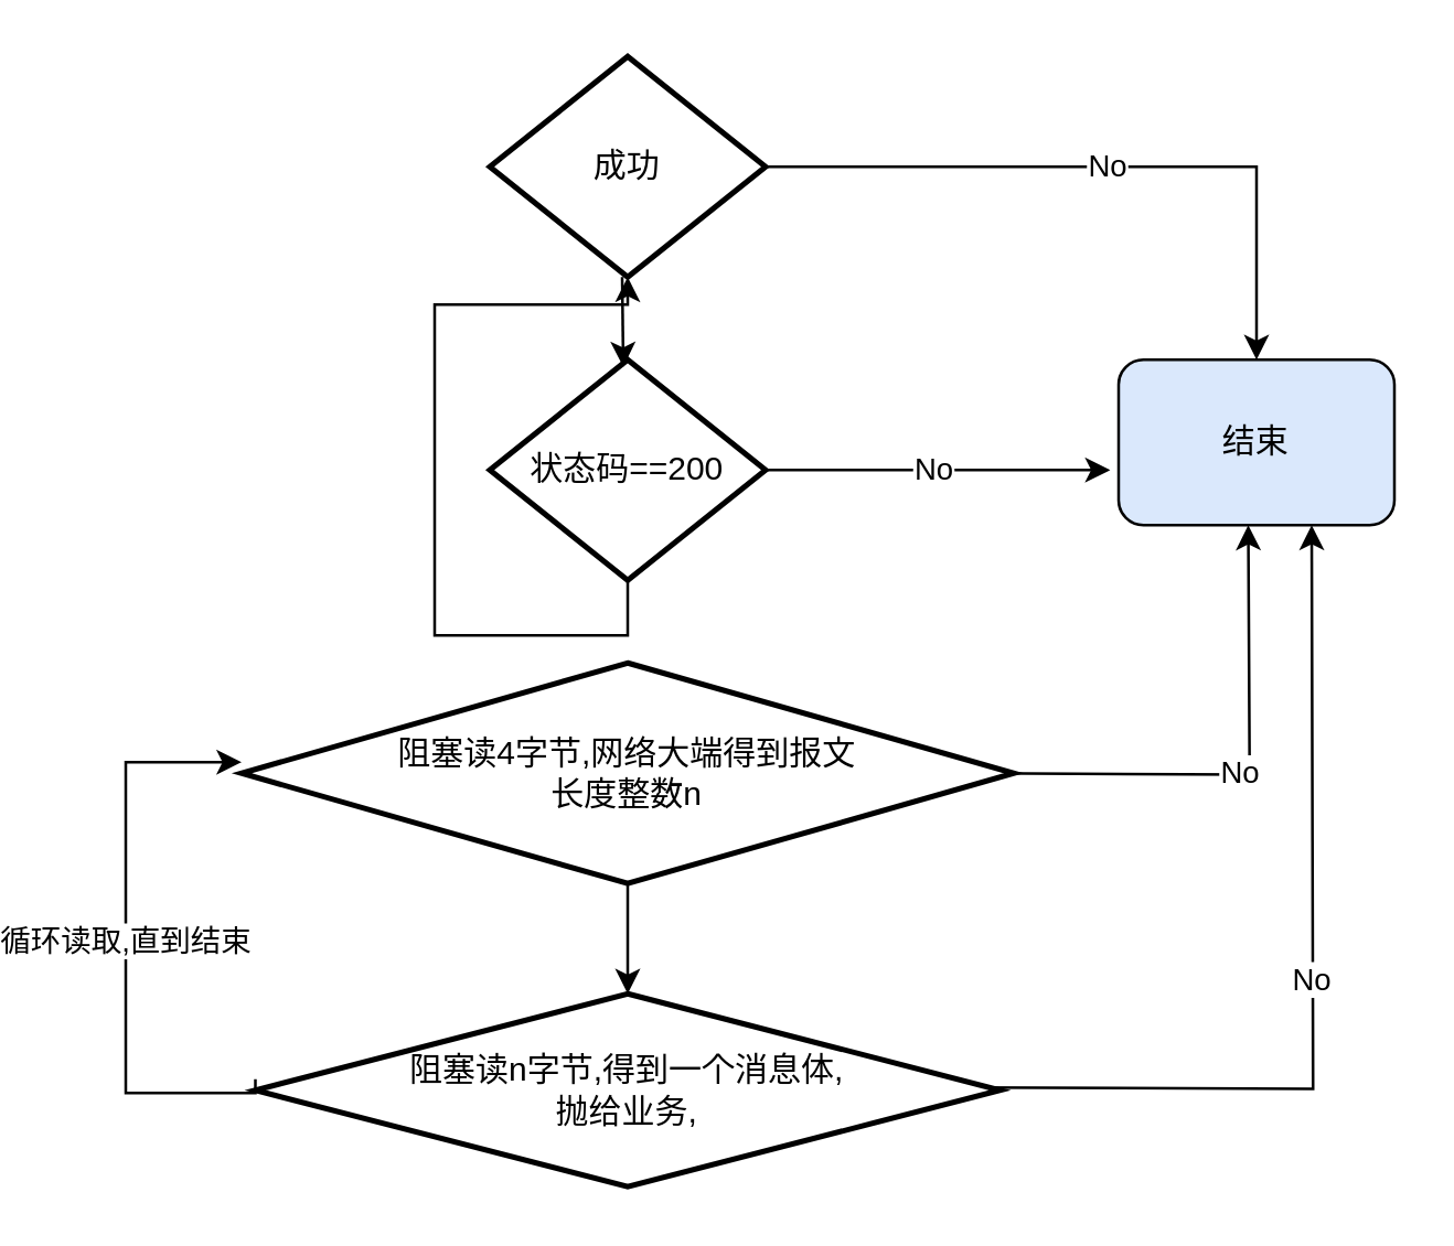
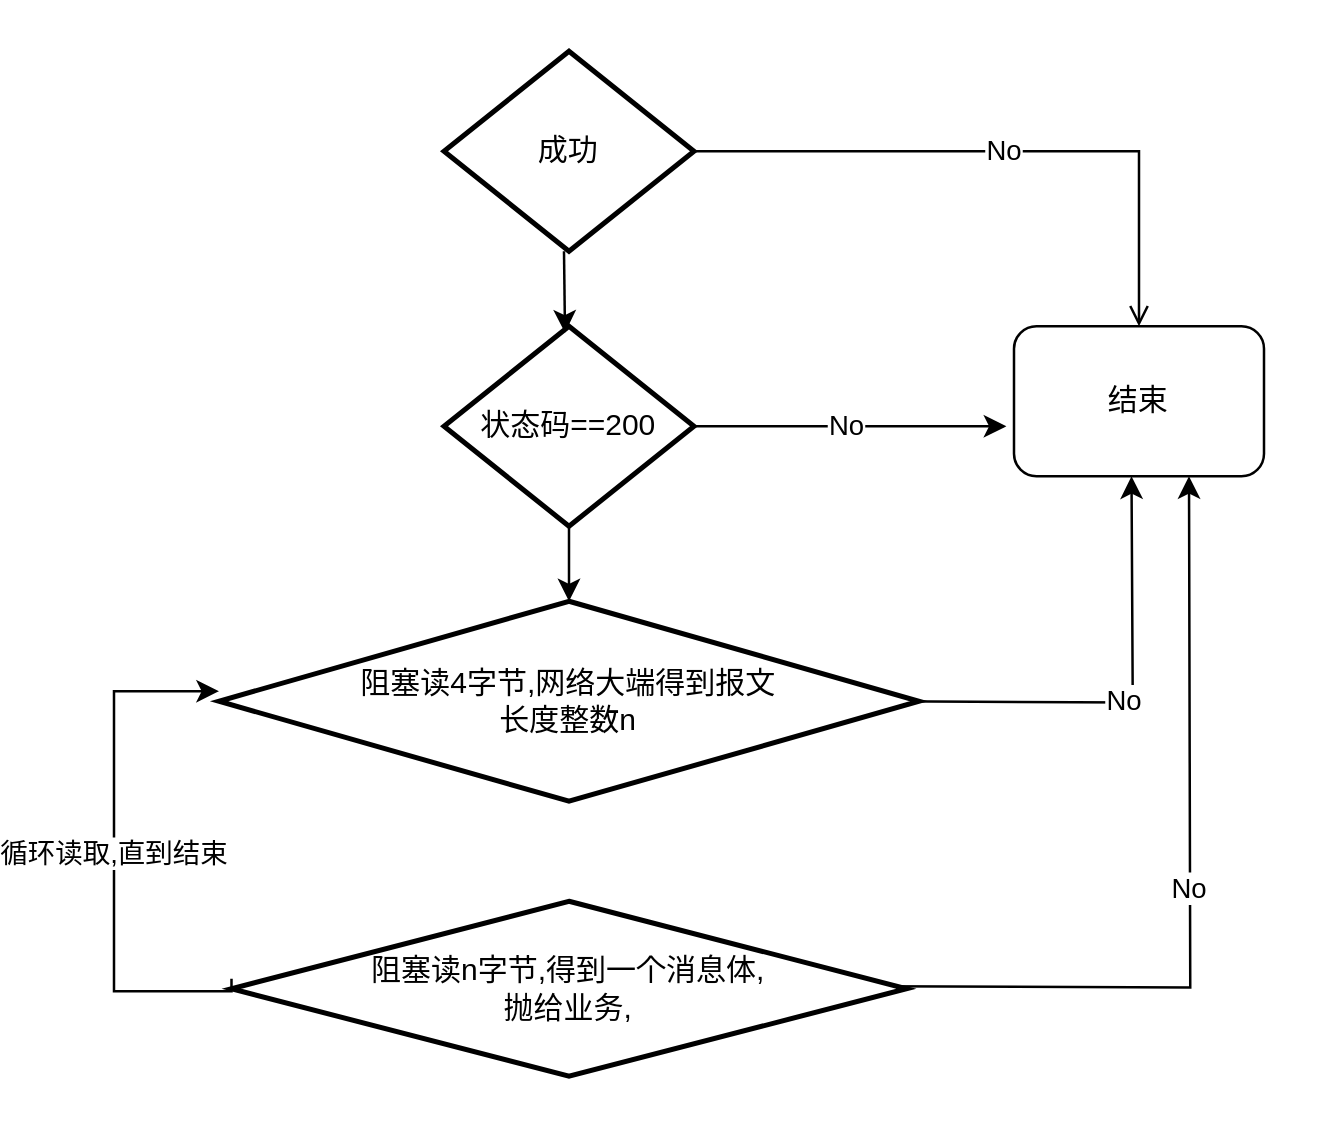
  <mxCell id="0" />
  <mxCell id="1" parent="0" />
- <mxCell id="2" value="No" style="edgeStyle=orthogonalEdgeStyle;rounded=0;orthogonalLoop=1;jettySize=auto;html=1;exitX=1;exitY=0.5;exitDx=0;exitDy=0;exitPerimeter=0;entryX=0.5;entryY=0;entryDx=0;entryDy=0;" edge="1" parent="1" source="3" target="13"><mxGeometry relative="1" as="geometry" /></mxCell>
+ <mxCell id="2" value="No" style="edgeStyle=orthogonalEdgeStyle;rounded=0;orthogonalLoop=1;jettySize=auto;html=1;exitX=1;exitY=0.5;exitDx=0;exitDy=0;exitPerimeter=0;entryX=0.5;entryY=0;entryDx=0;entryDy=0;endArrow=open;" edge="1" parent="1" source="3" target="13"><mxGeometry relative="1" as="geometry" /></mxCell>
  <mxCell id="3" value="成功" style="strokeWidth=2;html=1;shape=mxgraph.flowchart.decision;whiteSpace=wrap;" vertex="1" parent="1"><mxGeometry x="152" y="20" width="100" height="80" as="geometry" /></mxCell>
  <mxCell id="4" value="No" style="edgeStyle=orthogonalEdgeStyle;rounded=0;orthogonalLoop=1;jettySize=auto;html=1;exitX=1;exitY=0.5;exitDx=0;exitDy=0;exitPerimeter=0;entryX=0.083;entryY=0.667;entryDx=0;entryDy=0;entryPerimeter=0;" edge="1" parent="1"><mxGeometry relative="1" as="geometry"><mxPoint x="249" y="170" as="sourcePoint" /><mxPoint x="376.96" y="170.02" as="targetPoint" /></mxGeometry></mxCell>
- <mxCell id="5" style="edgeStyle=orthogonalEdgeStyle;rounded=0;orthogonalLoop=1;jettySize=auto;html=1;exitX=0.5;exitY=1;exitDx=0;exitDy=0;exitPerimeter=0;" edge="1" parent="1" source="6" target="3"><mxGeometry relative="1" as="geometry" /></mxCell>
+ <mxCell id="5" style="edgeStyle=orthogonalEdgeStyle;rounded=0;orthogonalLoop=1;jettySize=auto;html=1;exitX=0.5;exitY=1;exitDx=0;exitDy=0;exitPerimeter=0;entryX=0.5;entryY=0;entryDx=0;entryDy=0;entryPerimeter=0;" edge="1" parent="1" source="6" target="9"><mxGeometry relative="1" as="geometry" /></mxCell>
  <mxCell id="6" value="状态码==200" style="strokeWidth=2;html=1;shape=mxgraph.flowchart.decision;whiteSpace=wrap;" vertex="1" parent="1"><mxGeometry x="152" y="130" width="100" height="80" as="geometry" /></mxCell>
- <mxCell id="7" style="edgeStyle=orthogonalEdgeStyle;rounded=0;orthogonalLoop=1;jettySize=auto;html=1;exitX=0.5;exitY=1;exitDx=0;exitDy=0;exitPerimeter=0;entryX=0.5;entryY=0;entryDx=0;entryDy=0;entryPerimeter=0;" edge="1" parent="1" source="9" target="12"><mxGeometry relative="1" as="geometry" /></mxCell>
  <mxCell id="8" value="No" style="edgeStyle=orthogonalEdgeStyle;rounded=0;orthogonalLoop=1;jettySize=auto;html=1;exitX=1;exitY=0.5;exitDx=0;exitDy=0;exitPerimeter=0;" edge="1" parent="1"><mxGeometry relative="1" as="geometry"><mxPoint x="329" y="280" as="sourcePoint" /><mxPoint x="427" y="190" as="targetPoint" /></mxGeometry></mxCell>
  <mxCell id="9" value="阻塞读4字节,网络大端得到报文&lt;br&gt;长度整数n" style="strokeWidth=2;html=1;shape=mxgraph.flowchart.decision;whiteSpace=wrap;" vertex="1" parent="1"><mxGeometry x="62" y="240" width="280" height="80" as="geometry" /></mxCell>
  <mxCell id="10" value="No" style="edgeStyle=orthogonalEdgeStyle;rounded=0;orthogonalLoop=1;jettySize=auto;html=1;exitX=1;exitY=0.5;exitDx=0;exitDy=0;exitPerimeter=0;" edge="1" parent="1"><mxGeometry relative="1" as="geometry"><mxPoint x="325" y="394" as="sourcePoint" /><mxPoint x="450" y="190" as="targetPoint" /></mxGeometry></mxCell>
  <mxCell id="11" value="循环读取,直到结束" style="edgeStyle=orthogonalEdgeStyle;rounded=0;orthogonalLoop=1;jettySize=auto;html=1;exitX=0;exitY=0.5;exitDx=0;exitDy=0;exitPerimeter=0;entryX=0;entryY=0.5;entryDx=0;entryDy=0;entryPerimeter=0;" edge="1" parent="1"><mxGeometry relative="1" as="geometry"><mxPoint x="67" y="391" as="sourcePoint" /><mxPoint x="62" y="276" as="targetPoint" /><Array as="points"><mxPoint x="20" y="396" /><mxPoint x="20" y="276" /></Array></mxGeometry></mxCell>
  <mxCell id="12" value="阻塞读n字节,得到一个消息体,&lt;br&gt;抛给业务," style="strokeWidth=2;html=1;shape=mxgraph.flowchart.decision;whiteSpace=wrap;" vertex="1" parent="1"><mxGeometry x="67" y="360" width="270" height="70" as="geometry" /></mxCell>
- <mxCell id="13" value="结束" style="rounded=1;whiteSpace=wrap;html=1;fillColor=#dae8fc;" vertex="1" parent="1"><mxGeometry x="380" y="130" width="100" height="60" as="geometry" /></mxCell>
+ <mxCell id="13" value="结束" style="rounded=1;whiteSpace=wrap;html=1;" vertex="1" parent="1"><mxGeometry x="380" y="130" width="100" height="60" as="geometry" /></mxCell>
  <mxCell id="14" value="" style="endArrow=classic;html=1;rounded=0;entryX=0.424;entryY=0.032;entryDx=0;entryDy=0;entryPerimeter=0;" edge="1" parent="1"><mxGeometry width="50" height="50" relative="1" as="geometry"><mxPoint x="200" y="100" as="sourcePoint" /><mxPoint x="200.4" y="132.56" as="targetPoint" /></mxGeometry></mxCell>
